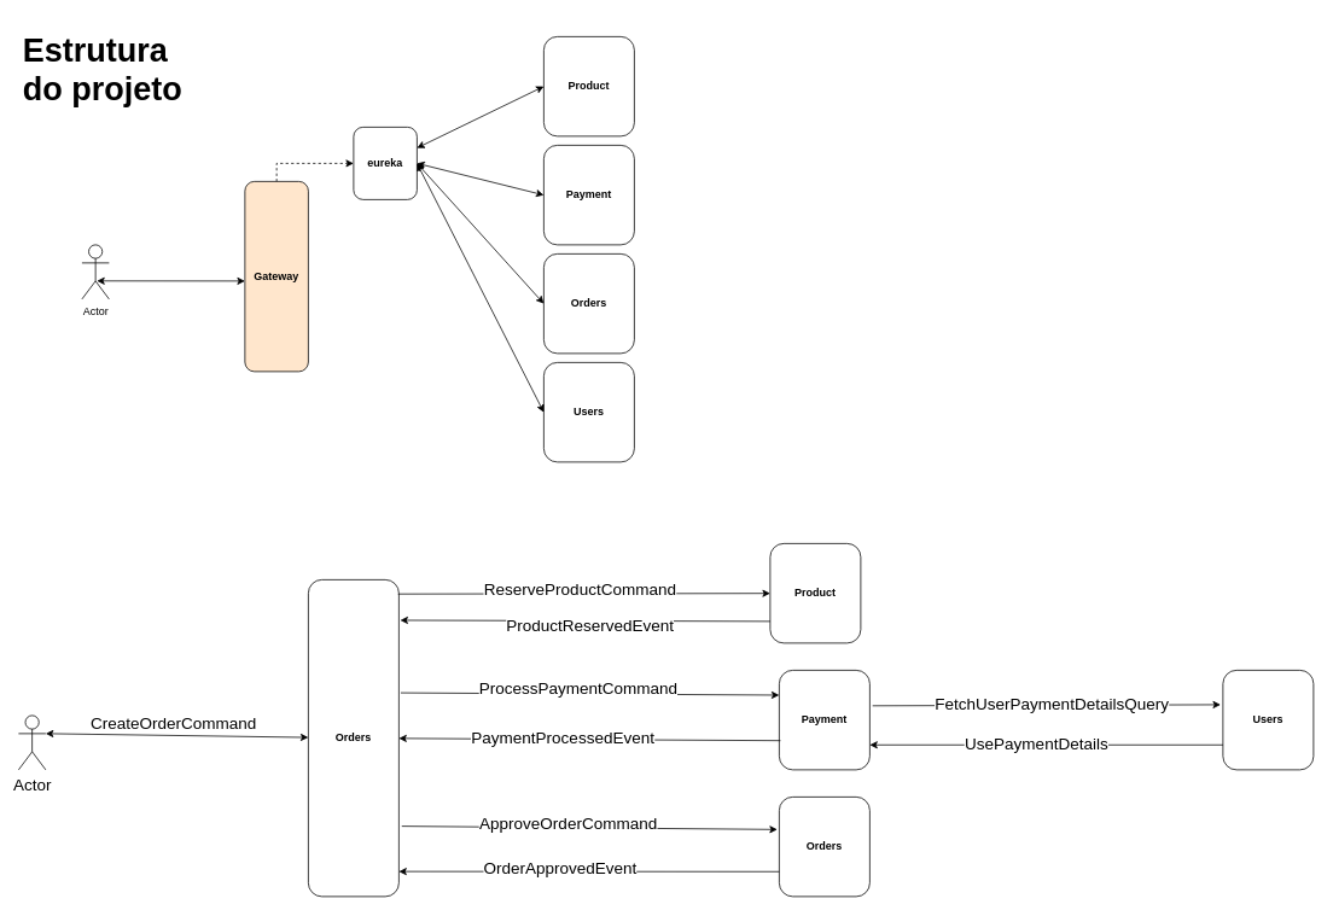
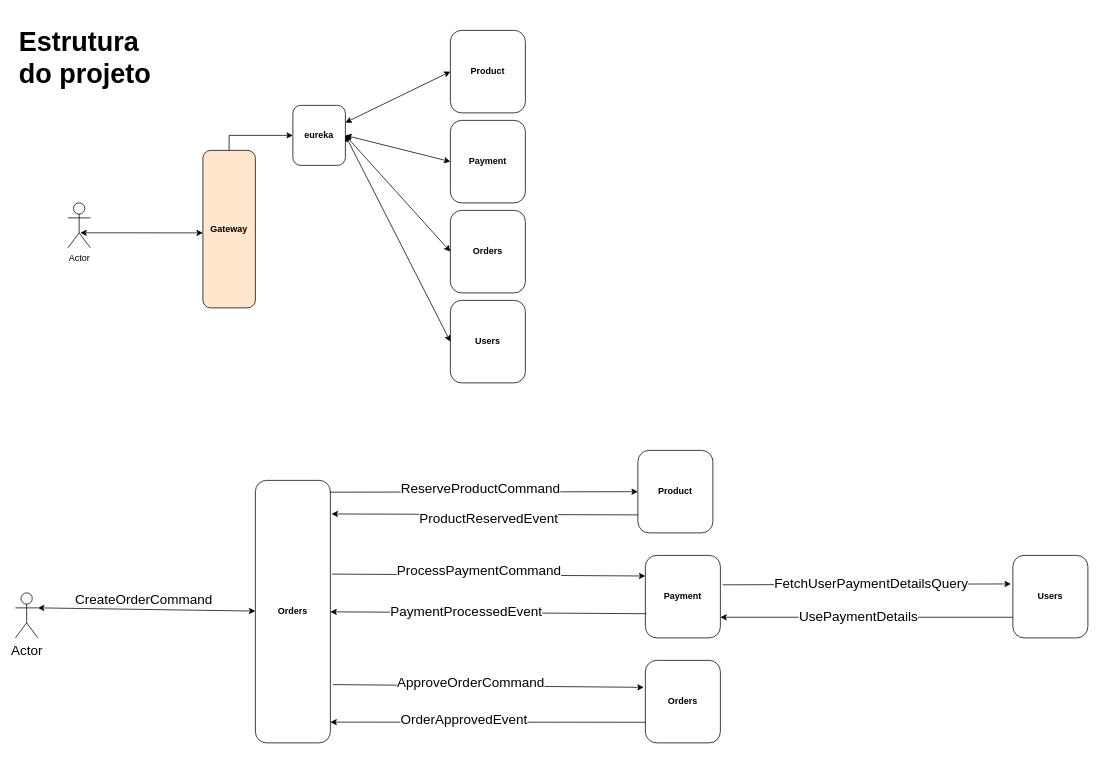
  <mxCell id="0" />
  <mxCell id="1" parent="0" />
  <mxCell id="2" value="Actor" style="shape=umlActor;verticalLabelPosition=bottom;verticalAlign=top;html=1;outlineConnect=0;" vertex="1" parent="1"><mxGeometry x="90" y="270" width="30" height="60" as="geometry" /></mxCell>
- <mxCell id="3" value="" style="edgeStyle=orthogonalEdgeStyle;rounded=0;orthogonalLoop=1;jettySize=auto;html=1;dashed=1;" edge="1" parent="1" source="4" target="6"><mxGeometry relative="1" as="geometry"><Array as="points"><mxPoint x="305" y="180" /></Array></mxGeometry></mxCell>
+ <mxCell id="3" value="" style="edgeStyle=orthogonalEdgeStyle;rounded=0;orthogonalLoop=1;jettySize=auto;html=1;" edge="1" parent="1" source="4" target="6"><mxGeometry relative="1" as="geometry"><Array as="points"><mxPoint x="305" y="180" /></Array></mxGeometry></mxCell>
  <mxCell id="4" value="&lt;b&gt;Gateway&lt;/b&gt;" style="rounded=1;whiteSpace=wrap;html=1;fillColor=#ffe6cc;" vertex="1" parent="1"><mxGeometry x="270" y="200" width="70" height="210" as="geometry" /></mxCell>
  <mxCell id="5" value="" style="endArrow=classic;startArrow=classic;html=1;rounded=0;exitX=0.552;exitY=0.665;exitDx=0;exitDy=0;exitPerimeter=0;" edge="1" parent="1" source="2"><mxGeometry width="50" height="50" relative="1" as="geometry"><mxPoint x="350" y="350" as="sourcePoint" /><mxPoint x="270" y="310" as="targetPoint" /></mxGeometry></mxCell>
  <mxCell id="6" value="&lt;b&gt;eureka&lt;/b&gt;" style="rounded=1;whiteSpace=wrap;html=1;" vertex="1" parent="1"><mxGeometry x="390" y="140" width="70" height="80" as="geometry" /></mxCell>
  <mxCell id="7" value="&lt;b&gt;Orders&lt;/b&gt;" style="rounded=1;whiteSpace=wrap;html=1;" vertex="1" parent="1"><mxGeometry x="600" y="280" width="100" height="110" as="geometry" /></mxCell>
  <mxCell id="8" value="&lt;b&gt;Payment&lt;/b&gt;" style="rounded=1;whiteSpace=wrap;html=1;" vertex="1" parent="1"><mxGeometry x="600" y="160" width="100" height="110" as="geometry" /></mxCell>
  <mxCell id="9" value="&lt;b&gt;Users&lt;/b&gt;" style="rounded=1;whiteSpace=wrap;html=1;" vertex="1" parent="1"><mxGeometry x="600" y="400" width="100" height="110" as="geometry" /></mxCell>
  <mxCell id="10" value="&lt;b&gt;Product&lt;/b&gt;" style="rounded=1;whiteSpace=wrap;html=1;" vertex="1" parent="1"><mxGeometry x="600" y="40" width="100" height="110" as="geometry" /></mxCell>
  <mxCell id="11" value="" style="endArrow=classic;startArrow=classic;html=1;rounded=0;exitX=0;exitY=0.5;exitDx=0;exitDy=0;entryX=1;entryY=0.5;entryDx=0;entryDy=0;" edge="1" parent="1" source="9" target="6"><mxGeometry width="50" height="50" relative="1" as="geometry"><mxPoint x="750" y="290" as="sourcePoint" /><mxPoint x="800" y="240" as="targetPoint" /></mxGeometry></mxCell>
  <mxCell id="12" value="" style="endArrow=classic;startArrow=classic;html=1;rounded=0;exitX=0;exitY=0.5;exitDx=0;exitDy=0;entryX=1;entryY=0.5;entryDx=0;entryDy=0;" edge="1" parent="1" source="7" target="6"><mxGeometry width="50" height="50" relative="1" as="geometry"><mxPoint x="750" y="290" as="sourcePoint" /><mxPoint x="800" y="240" as="targetPoint" /></mxGeometry></mxCell>
  <mxCell id="13" value="" style="endArrow=classic;startArrow=classic;html=1;rounded=0;exitX=1;exitY=0.5;exitDx=0;exitDy=0;entryX=0;entryY=0.5;entryDx=0;entryDy=0;" edge="1" parent="1" source="6" target="8"><mxGeometry width="50" height="50" relative="1" as="geometry"><mxPoint x="750" y="290" as="sourcePoint" /><mxPoint x="800" y="240" as="targetPoint" /></mxGeometry></mxCell>
  <mxCell id="14" value="" style="endArrow=classic;startArrow=classic;html=1;rounded=0;entryX=0;entryY=0.5;entryDx=0;entryDy=0;" edge="1" parent="1" source="6" target="10"><mxGeometry width="50" height="50" relative="1" as="geometry"><mxPoint x="750" y="290" as="sourcePoint" /><mxPoint x="800" y="240" as="targetPoint" /></mxGeometry></mxCell>
  <mxCell id="15" value="&lt;h1&gt;Estrutura do projeto&lt;/h1&gt;&lt;p&gt;Lorem ipsum dolor sit amet, consectetur adipisicing elit, sed do eiusmod tempor incididunt ut labore et dolore magna aliqua.&lt;/p&gt;" style="text;html=1;strokeColor=none;fillColor=none;spacing=5;spacingTop=-20;whiteSpace=wrap;overflow=hidden;rounded=0;fontSize=18;" vertex="1" parent="1"><mxGeometry x="20" y="20" width="190" height="120" as="geometry" /></mxCell>
  <mxCell id="16" value="&lt;b&gt;Orders&lt;/b&gt;" style="rounded=1;whiteSpace=wrap;html=1;" vertex="1" parent="1"><mxGeometry x="340" y="640" width="100" height="350" as="geometry" /></mxCell>
  <mxCell id="17" value="Actor" style="shape=umlActor;verticalLabelPosition=bottom;verticalAlign=top;html=1;outlineConnect=0;fontSize=18;" vertex="1" parent="1"><mxGeometry x="20" y="790" width="30" height="60" as="geometry" /></mxCell>
  <mxCell id="18" value="" style="endArrow=classic;startArrow=classic;html=1;rounded=0;fontSize=18;exitX=1;exitY=0.333;exitDx=0;exitDy=0;exitPerimeter=0;" edge="1" parent="1" source="17" target="16"><mxGeometry width="50" height="50" relative="1" as="geometry"><mxPoint x="350" y="660" as="sourcePoint" /><mxPoint x="340" y="670" as="targetPoint" /></mxGeometry></mxCell>
  <mxCell id="19" value="CreateOrderCommand" style="edgeLabel;html=1;align=center;verticalAlign=middle;resizable=0;points=[];fontSize=18;" vertex="1" connectable="0" parent="18"><mxGeometry x="-0.177" y="2" relative="1" as="geometry"><mxPoint x="21" y="-11" as="offset" /></mxGeometry></mxCell>
  <mxCell id="20" value="&lt;b&gt;Product&lt;/b&gt;" style="rounded=1;whiteSpace=wrap;html=1;" vertex="1" parent="1"><mxGeometry x="850" y="600" width="100" height="110" as="geometry" /></mxCell>
  <mxCell id="21" value="" style="endArrow=classic;html=1;rounded=0;fontSize=18;exitX=0.991;exitY=0.045;exitDx=0;exitDy=0;exitPerimeter=0;" edge="1" parent="1" source="16" target="20"><mxGeometry width="50" height="50" relative="1" as="geometry"><mxPoint x="510" y="760" as="sourcePoint" /><mxPoint x="560" y="710" as="targetPoint" /></mxGeometry></mxCell>
  <mxCell id="22" value="ReserveProductCommand" style="edgeLabel;html=1;align=center;verticalAlign=middle;resizable=0;points=[];fontSize=18;" vertex="1" connectable="0" parent="21"><mxGeometry x="0.247" y="4" relative="1" as="geometry"><mxPoint x="-56" y="-1" as="offset" /></mxGeometry></mxCell>
  <mxCell id="23" value="" style="endArrow=classic;html=1;rounded=0;fontSize=18;entryX=1.015;entryY=0.128;entryDx=0;entryDy=0;entryPerimeter=0;exitX=0;exitY=0.782;exitDx=0;exitDy=0;exitPerimeter=0;fillColor=#006633;" edge="1" parent="1" source="20" target="16"><mxGeometry width="50" height="50" relative="1" as="geometry"><mxPoint x="850" y="730" as="sourcePoint" /><mxPoint x="720" y="700" as="targetPoint" /></mxGeometry></mxCell>
  <mxCell id="24" value="ProductReservedEvent" style="edgeLabel;html=1;align=center;verticalAlign=middle;resizable=0;points=[];fontSize=18;" vertex="1" connectable="0" parent="23"><mxGeometry x="-0.07" y="-2" relative="1" as="geometry"><mxPoint x="-10" y="7" as="offset" /></mxGeometry></mxCell>
  <mxCell id="25" value="&lt;b&gt;Payment&lt;/b&gt;" style="rounded=1;whiteSpace=wrap;html=1;" vertex="1" parent="1"><mxGeometry x="860" y="740" width="100" height="110" as="geometry" /></mxCell>
  <mxCell id="26" value="" style="endArrow=classic;html=1;rounded=0;fontSize=18;exitX=1.021;exitY=0.357;exitDx=0;exitDy=0;exitPerimeter=0;entryX=0;entryY=0.25;entryDx=0;entryDy=0;" edge="1" parent="1" source="16" target="25"><mxGeometry width="50" height="50" relative="1" as="geometry"><mxPoint x="610" y="570" as="sourcePoint" /><mxPoint x="660" y="520" as="targetPoint" /></mxGeometry></mxCell>
  <mxCell id="27" value="ProcessPaymentCommand" style="edgeLabel;html=1;align=center;verticalAlign=middle;resizable=0;points=[];fontSize=18;" vertex="1" connectable="0" parent="26"><mxGeometry x="-0.065" y="-1" relative="1" as="geometry"><mxPoint y="-7" as="offset" /></mxGeometry></mxCell>
  <mxCell id="28" value="" style="endArrow=classic;html=1;rounded=0;fontSize=18;exitX=0.014;exitY=0.707;exitDx=0;exitDy=0;exitPerimeter=0;" edge="1" parent="1" source="25" target="16"><mxGeometry width="50" height="50" relative="1" as="geometry"><mxPoint x="610" y="570" as="sourcePoint" /><mxPoint x="660" y="520" as="targetPoint" /></mxGeometry></mxCell>
  <mxCell id="29" value="PaymentProcessedEvent" style="edgeLabel;html=1;align=center;verticalAlign=middle;resizable=0;points=[];fontSize=18;" vertex="1" connectable="0" parent="28"><mxGeometry x="0.554" y="-1" relative="1" as="geometry"><mxPoint x="86" as="offset" /></mxGeometry></mxCell>
  <mxCell id="30" value="&lt;b&gt;Orders&lt;/b&gt;" style="rounded=1;whiteSpace=wrap;html=1;" vertex="1" parent="1"><mxGeometry x="860" y="880" width="100" height="110" as="geometry" /></mxCell>
  <mxCell id="31" value="" style="endArrow=classic;html=1;rounded=0;fontSize=18;exitX=1.032;exitY=0.778;exitDx=0;exitDy=0;entryX=-0.021;entryY=0.327;entryDx=0;entryDy=0;exitPerimeter=0;entryPerimeter=0;" edge="1" parent="1" source="16" target="30"><mxGeometry width="50" height="50" relative="1" as="geometry"><mxPoint x="810" y="760" as="sourcePoint" /><mxPoint x="860" y="710" as="targetPoint" /></mxGeometry></mxCell>
  <mxCell id="32" value="ApproveOrderCommand" style="edgeLabel;html=1;align=center;verticalAlign=middle;resizable=0;points=[];fontSize=18;" vertex="1" connectable="0" parent="31"><mxGeometry x="-0.117" y="4" relative="1" as="geometry"><mxPoint as="offset" /></mxGeometry></mxCell>
  <mxCell id="33" value="" style="endArrow=classic;html=1;rounded=0;fontSize=18;exitX=0;exitY=0.75;exitDx=0;exitDy=0;entryX=1;entryY=0.921;entryDx=0;entryDy=0;entryPerimeter=0;" edge="1" parent="1" source="30" target="16"><mxGeometry width="50" height="50" relative="1" as="geometry"><mxPoint x="810" y="760" as="sourcePoint" /><mxPoint x="860" y="710" as="targetPoint" /></mxGeometry></mxCell>
  <mxCell id="34" value="OrderApprovedEvent" style="edgeLabel;html=1;align=center;verticalAlign=middle;resizable=0;points=[];fontSize=18;" vertex="1" connectable="0" parent="33"><mxGeometry x="0.158" y="-4" relative="1" as="geometry"><mxPoint as="offset" /></mxGeometry></mxCell>
  <mxCell id="35" value="&lt;b&gt;Users&lt;/b&gt;" style="rounded=1;whiteSpace=wrap;html=1;" vertex="1" parent="1"><mxGeometry x="1350" y="740" width="100" height="110" as="geometry" /></mxCell>
  <mxCell id="36" value="" style="endArrow=classic;html=1;rounded=0;fontSize=18;fillColor=#006633;exitX=1.031;exitY=0.357;exitDx=0;exitDy=0;exitPerimeter=0;entryX=-0.026;entryY=0.346;entryDx=0;entryDy=0;entryPerimeter=0;" edge="1" parent="1" source="25" target="35"><mxGeometry width="50" height="50" relative="1" as="geometry"><mxPoint x="820" y="690" as="sourcePoint" /><mxPoint x="870" y="640" as="targetPoint" /></mxGeometry></mxCell>
  <mxCell id="37" value="FetchUserPaymentDetailsQuery" style="edgeLabel;html=1;align=center;verticalAlign=middle;resizable=0;points=[];fontSize=18;" vertex="1" connectable="0" parent="36"><mxGeometry x="0.102" y="1" relative="1" as="geometry"><mxPoint x="-15" as="offset" /></mxGeometry></mxCell>
  <mxCell id="38" value="" style="endArrow=classic;html=1;rounded=0;fontSize=18;fillColor=#006633;exitX=0;exitY=0.75;exitDx=0;exitDy=0;entryX=1;entryY=0.75;entryDx=0;entryDy=0;" edge="1" parent="1" source="35" target="25"><mxGeometry width="50" height="50" relative="1" as="geometry"><mxPoint x="1070" y="840" as="sourcePoint" /><mxPoint x="1120" y="790" as="targetPoint" /></mxGeometry></mxCell>
  <mxCell id="39" value="UsePaymentDetails" style="edgeLabel;html=1;align=center;verticalAlign=middle;resizable=0;points=[];fontSize=18;" vertex="1" connectable="0" parent="38"><mxGeometry x="0.064" y="-1" relative="1" as="geometry"><mxPoint as="offset" /></mxGeometry></mxCell>
